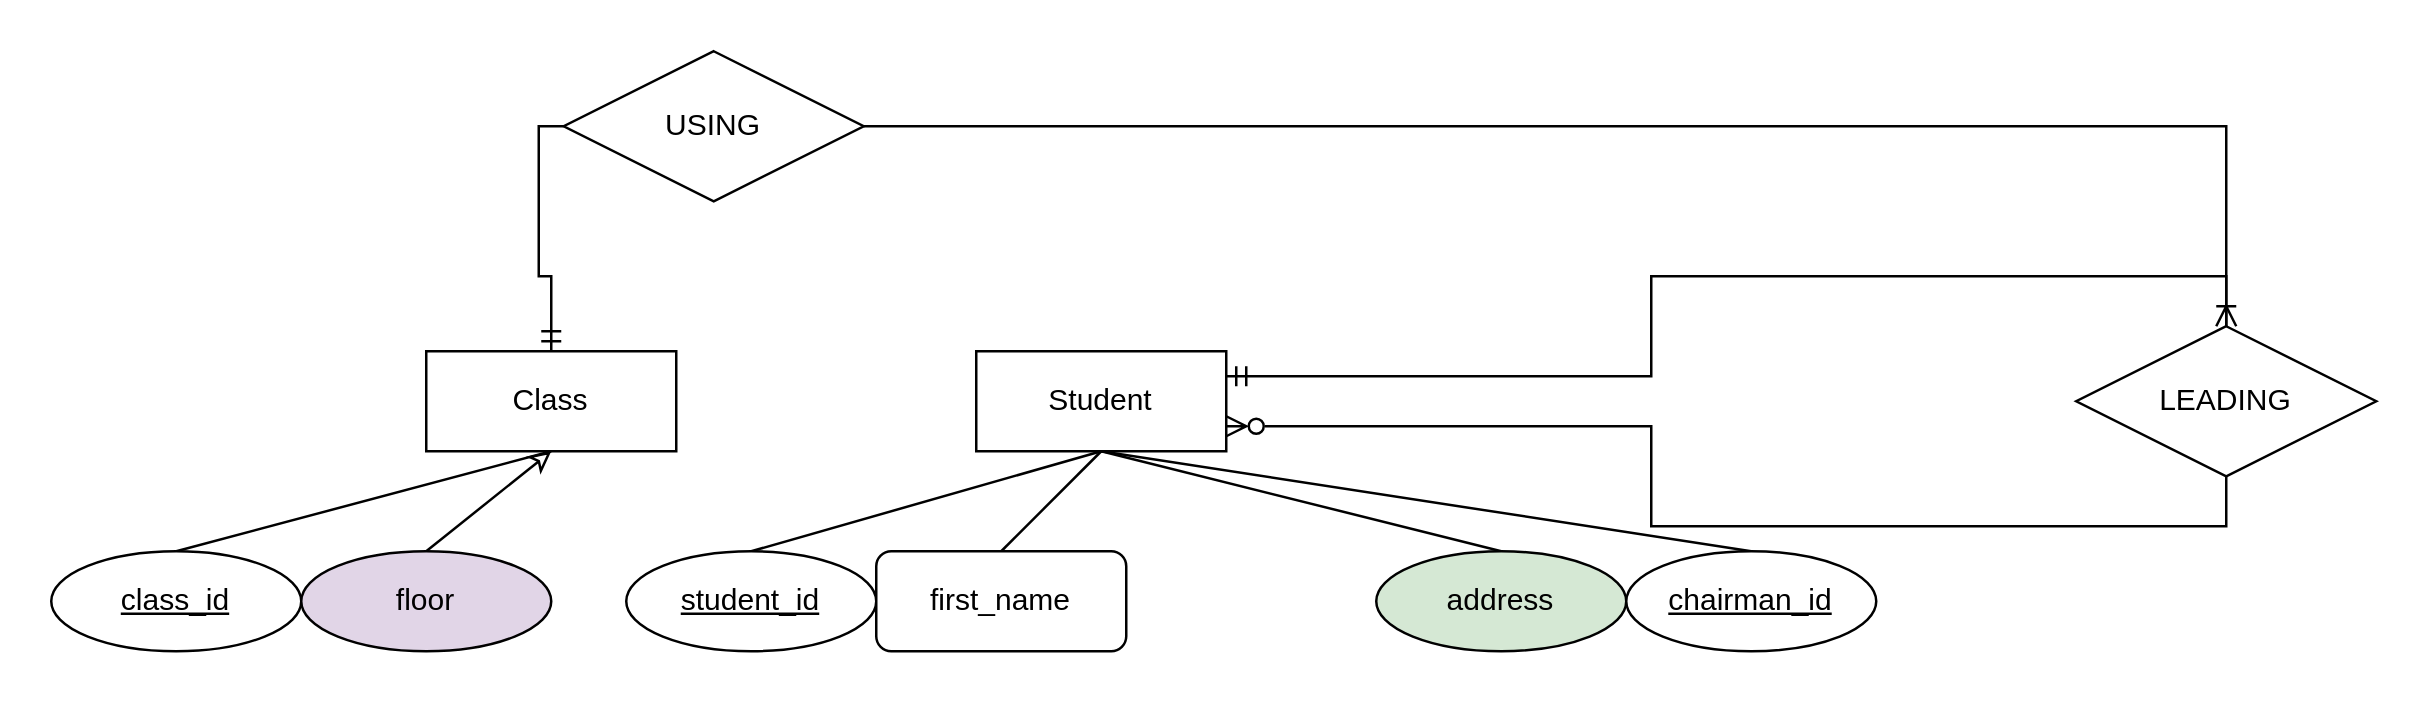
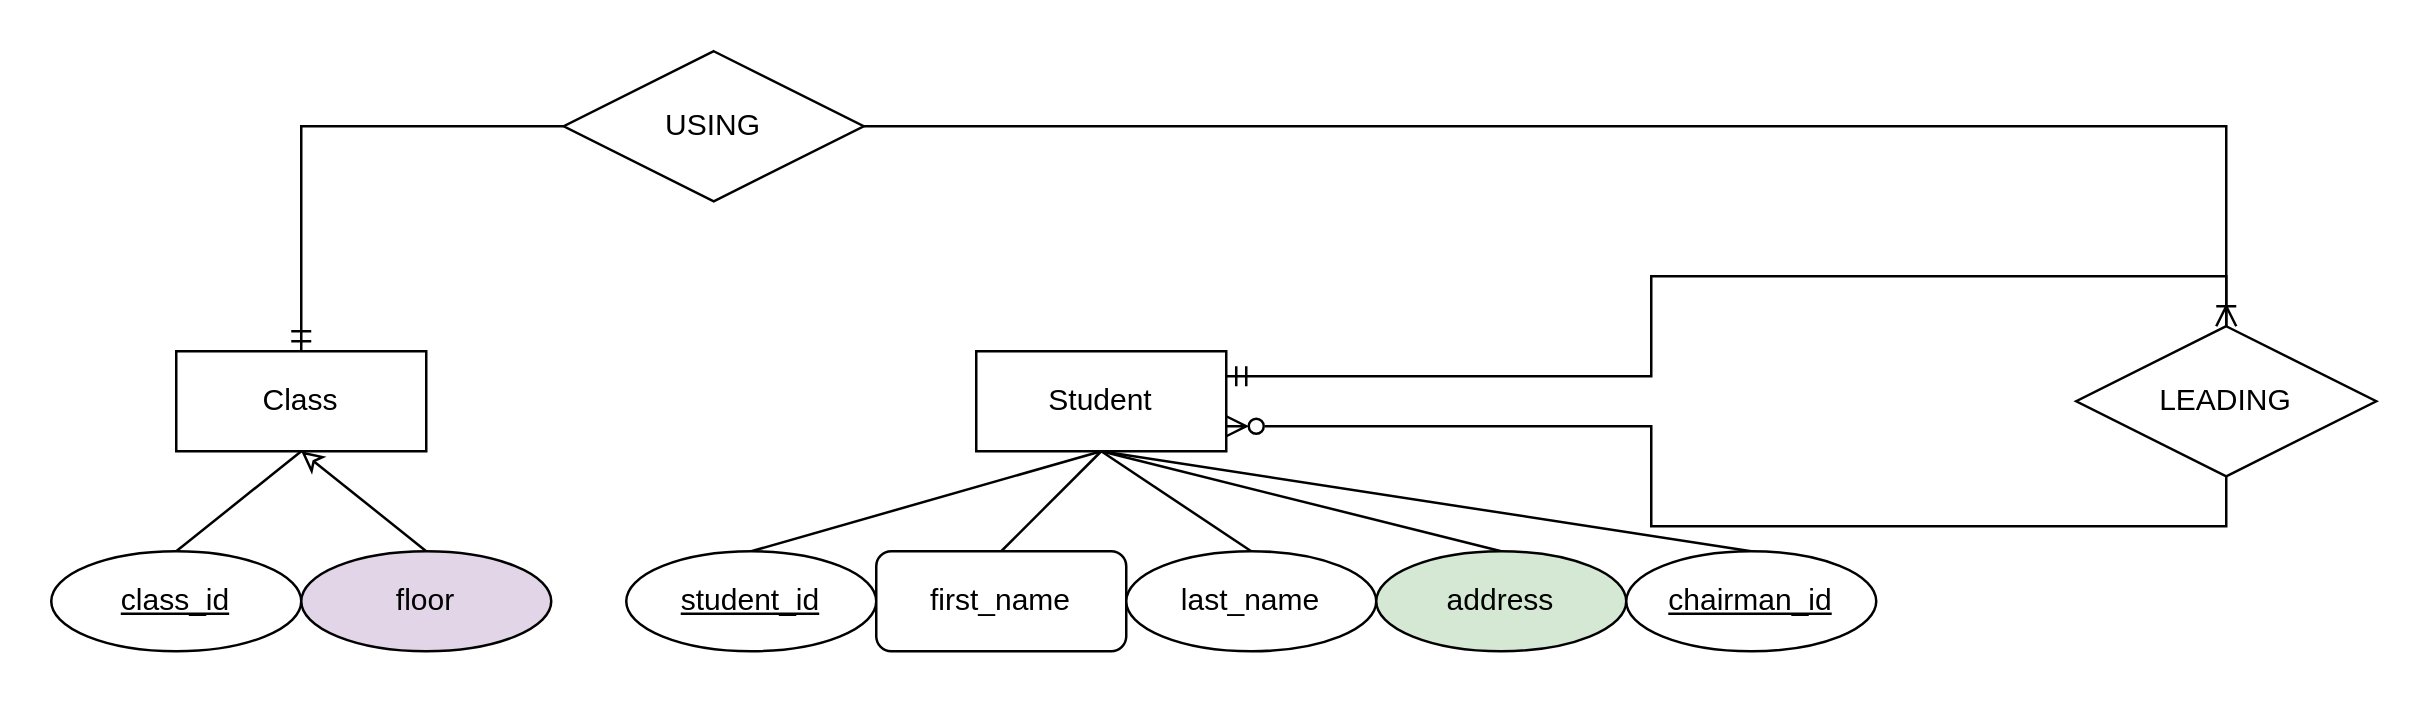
  <mxCell id="0" />
  <mxCell id="1" parent="0" />
- <mxCell id="2" value="Class" style="whiteSpace=wrap;html=1;align=center;" vertex="1" parent="1"><mxGeometry x="170" y="140" width="100" height="40" as="geometry" /></mxCell>
+ <mxCell id="2" value="Class" style="whiteSpace=wrap;html=1;align=center;" vertex="1" parent="1"><mxGeometry x="70" y="140" width="100" height="40" as="geometry" /></mxCell>
  <mxCell id="3" style="rounded=0;orthogonalLoop=1;jettySize=auto;html=1;exitX=0.5;exitY=0;exitDx=0;exitDy=0;entryX=0.5;entryY=1;entryDx=0;entryDy=0;endArrow=none;endFill=0;" edge="1" parent="1" source="4" target="2"><mxGeometry relative="1" as="geometry" /></mxCell>
  <mxCell id="4" value="class_id" style="ellipse;whiteSpace=wrap;html=1;align=center;fontStyle=4;" vertex="1" parent="1"><mxGeometry x="20" y="220" width="100" height="40" as="geometry" /></mxCell>
  <mxCell id="5" style="edgeStyle=none;rounded=0;orthogonalLoop=1;jettySize=auto;html=1;exitX=0.5;exitY=0;exitDx=0;exitDy=0;entryX=0.5;entryY=1;entryDx=0;entryDy=0;endArrow=classic;endFill=0;" edge="1" parent="1" source="6" target="2"><mxGeometry relative="1" as="geometry" /></mxCell>
  <mxCell id="6" value="floor" style="ellipse;whiteSpace=wrap;html=1;align=center;fillColor=#e1d5e7;" vertex="1" parent="1"><mxGeometry x="120" y="220" width="100" height="40" as="geometry" /></mxCell>
  <mxCell id="7" style="rounded=0;orthogonalLoop=1;jettySize=auto;html=1;exitX=0.5;exitY=1;exitDx=0;exitDy=0;entryX=0.5;entryY=0;entryDx=0;entryDy=0;endArrow=none;endFill=0;" edge="1" parent="1" source="8" target="21"><mxGeometry relative="1" as="geometry" /></mxCell>
  <mxCell id="8" value="Student" style="whiteSpace=wrap;html=1;align=center;" vertex="1" parent="1"><mxGeometry x="390" y="140" width="100" height="40" as="geometry" /></mxCell>
  <mxCell id="9" style="rounded=0;orthogonalLoop=1;jettySize=auto;html=1;exitX=0.5;exitY=0;exitDx=0;exitDy=0;entryX=0.5;entryY=1;entryDx=0;entryDy=0;endArrow=none;endFill=0;" edge="1" parent="1" source="10" target="8"><mxGeometry relative="1" as="geometry" /></mxCell>
  <mxCell id="10" value="student_id" style="ellipse;whiteSpace=wrap;html=1;align=center;fontStyle=4;" vertex="1" parent="1"><mxGeometry x="250" y="220" width="100" height="40" as="geometry" /></mxCell>
  <mxCell id="11" style="edgeStyle=none;rounded=0;orthogonalLoop=1;jettySize=auto;html=1;exitX=0.5;exitY=0;exitDx=0;exitDy=0;entryX=0.5;entryY=1;entryDx=0;entryDy=0;endArrow=none;endFill=0;" edge="1" parent="1" source="12" target="8"><mxGeometry relative="1" as="geometry" /></mxCell>
  <mxCell id="12" value="first_name" style="whiteSpace=wrap;html=1;align=center;rounded=1;" vertex="1" parent="1"><mxGeometry x="350" y="220" width="100" height="40" as="geometry" /></mxCell>
+ <mxCell id="13" style="edgeStyle=none;rounded=0;orthogonalLoop=1;jettySize=auto;html=1;exitX=0.5;exitY=0;exitDx=0;exitDy=0;entryX=0.5;entryY=1;entryDx=0;entryDy=0;endArrow=none;endFill=0;" edge="1" parent="1" source="14" target="8"><mxGeometry relative="1" as="geometry" /></mxCell>
+ <mxCell id="14" value="last_name" style="ellipse;whiteSpace=wrap;html=1;align=center;" vertex="1" parent="1"><mxGeometry x="450" y="220" width="100" height="40" as="geometry" /></mxCell>
  <mxCell id="15" style="edgeStyle=none;rounded=0;orthogonalLoop=1;jettySize=auto;html=1;exitX=0.5;exitY=0;exitDx=0;exitDy=0;entryX=0.5;entryY=1;entryDx=0;entryDy=0;endArrow=none;endFill=0;" edge="1" parent="1" source="16" target="8"><mxGeometry relative="1" as="geometry" /></mxCell>
  <mxCell id="16" value="address" style="ellipse;whiteSpace=wrap;html=1;align=center;fillColor=#d5e8d4;" vertex="1" parent="1"><mxGeometry x="550" y="220" width="100" height="40" as="geometry" /></mxCell>
  <mxCell id="17" value="" style="edgeStyle=orthogonalEdgeStyle;fontSize=12;html=1;endArrow=none;startArrow=ERmandOne;rounded=0;exitX=0.5;exitY=0;exitDx=0;exitDy=0;entryX=0;entryY=0.5;entryDx=0;entryDy=0;endFill=0;" edge="1" parent="1" source="2" target="19"><mxGeometry width="100" height="100" relative="1" as="geometry"><mxPoint x="225" y="360" as="sourcePoint" /><mxPoint x="325" y="260" as="targetPoint" /></mxGeometry></mxCell>
  <mxCell id="18" style="edgeStyle=orthogonalEdgeStyle;rounded=0;orthogonalLoop=1;jettySize=auto;html=1;exitX=1;exitY=0.5;exitDx=0;exitDy=0;endArrow=ERoneToMany;endFill=0;" edge="1" parent="1" source="19" target="22"><mxGeometry relative="1" as="geometry" /></mxCell>
  <mxCell id="19" value="USING" style="shape=rhombus;perimeter=rhombusPerimeter;whiteSpace=wrap;html=1;align=center;" vertex="1" parent="1"><mxGeometry x="225" width="120" height="60" as="geometry" y="20" /></mxCell>
  <mxCell id="20" style="edgeStyle=orthogonalEdgeStyle;rounded=0;orthogonalLoop=1;jettySize=auto;html=1;exitX=0.5;exitY=0;exitDx=0;exitDy=0;entryX=1;entryY=0.25;entryDx=0;entryDy=0;endArrow=ERmandOne;endFill=0;startArrow=none;startFill=0;" edge="1" parent="1" source="22" target="8"><mxGeometry relative="1" as="geometry" /></mxCell>
  <mxCell id="21" value="chairman_id" style="ellipse;whiteSpace=wrap;html=1;align=center;fontStyle=4;" vertex="1" parent="1"><mxGeometry x="650" y="220" width="100" height="40" as="geometry" /></mxCell>
  <mxCell id="22" value="LEADING" style="shape=rhombus;perimeter=rhombusPerimeter;whiteSpace=wrap;html=1;align=center;" vertex="1" parent="1"><mxGeometry x="830" y="130" width="120" height="60" as="geometry" /></mxCell>
  <mxCell id="23" style="edgeStyle=orthogonalEdgeStyle;rounded=0;orthogonalLoop=1;jettySize=auto;html=1;exitX=1;exitY=0.75;exitDx=0;exitDy=0;entryX=0.5;entryY=1;entryDx=0;entryDy=0;endArrow=none;endFill=0;startArrow=ERzeroToMany;startFill=0;" edge="1" parent="1" source="8" target="22"><mxGeometry relative="1" as="geometry"><mxPoint x="450" y="360" as="sourcePoint" /><mxPoint x="310" y="270" as="targetPoint" /></mxGeometry></mxCell>
